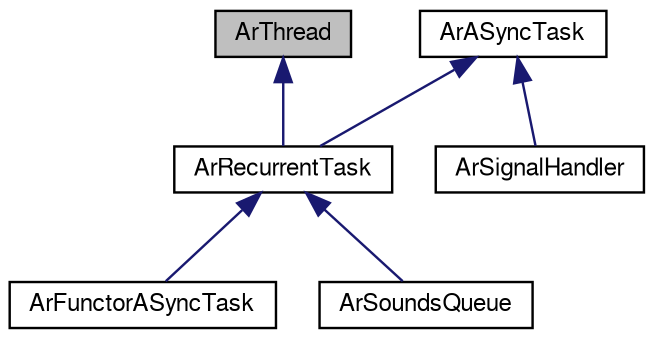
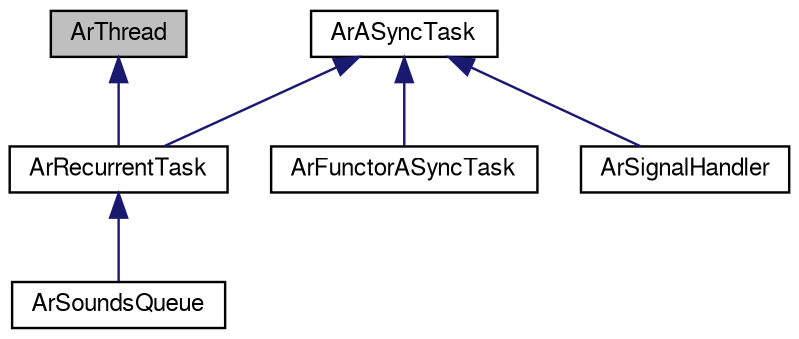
  digraph {
    node [color=black fillcolor=white fontname=FreeSans fontsize=10 shape=record style=filled]
    edge [color=midnightblue dir=back fontname=FreeSans fontsize=10 labelfontname=FreeSans labelfontsize=10 style=solid]
    n1 [fillcolor=grey75 fontcolor=black height=0.2 label=ArThread width=0.4]
    n2 [height=0.2 label=ArRecurrentTask width=0.4]
    n3 [height=0.2 label=ArASyncTask width=0.4]
    n4 [height=0.2 label=ArFunctorASyncTask width=0.4]
    n5 [height=0.2 label=ArSignalHandler width=0.4]
    n6 [height=0.2 label=ArSoundsQueue width=0.4]
    n1 -> n2
    n2 -> n6
    n3 -> n2
-   n2 -> n4
+   n3 -> n4
    n3 -> n5
  }
